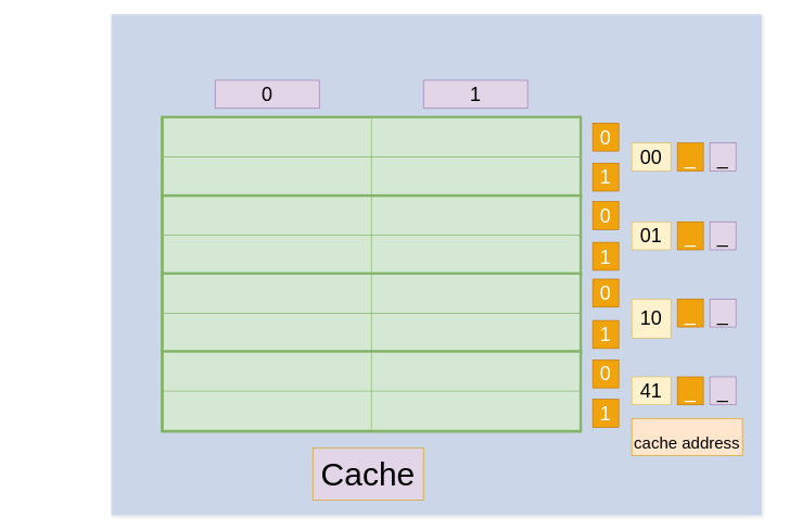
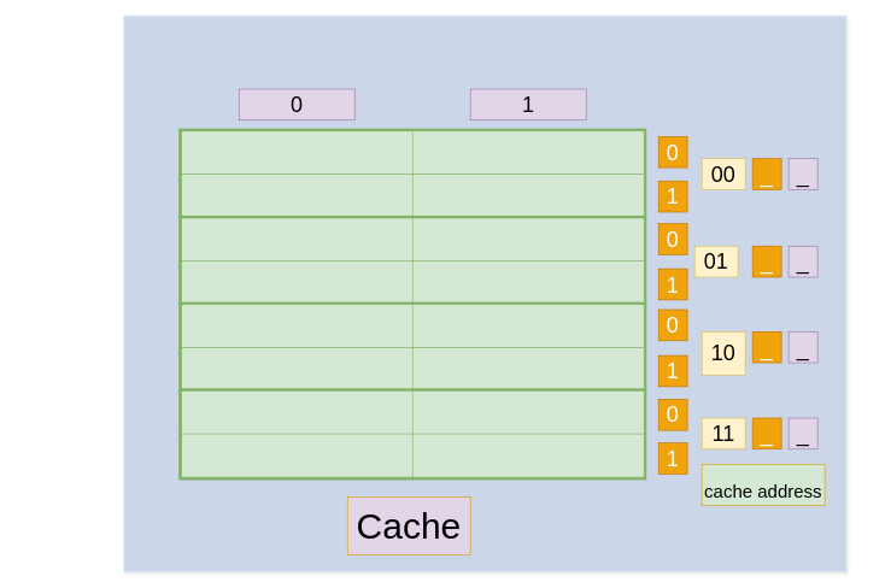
  <mxCell id="0" />
  <mxCell id="1" parent="0" />
  <mxCell id="2" value="" style="group" vertex="1" connectable="0" parent="1"><mxGeometry x="20" y="20.5" width="1190" height="770" as="geometry" /></mxCell>
  <mxCell id="3" value="" style="rounded=0;whiteSpace=wrap;html=1;glass=0;fillColor=#7EA6E0;strokeColor=#FFFFFF;shadow=1;comic=0;opacity=30;" vertex="1" parent="2"><mxGeometry x="150" width="1000" height="770" as="geometry" /></mxCell>
  <mxCell id="4" value="" style="group" vertex="1" connectable="0" parent="2"><mxGeometry x="230" y="160" width="640" height="479.5" as="geometry" /></mxCell>
  <mxCell id="5" value="" style="group" vertex="1" connectable="0" parent="4"><mxGeometry width="640" height="479.5" as="geometry" /></mxCell>
  <mxCell id="6" value="" style="group;fillColor=#d5e8d4;strokeColor=#82b366;strokeWidth=7;" vertex="1" connectable="0" parent="5"><mxGeometry width="640" height="119.5" as="geometry" /></mxCell>
  <mxCell id="7" value="" style="rounded=0;whiteSpace=wrap;html=1;fontSize=30;fillColor=#d5e8d4;strokeColor=#82b366;" vertex="1" parent="6"><mxGeometry y="0.5" width="640" height="119" as="geometry" /></mxCell>
  <mxCell id="8" value="" style="rounded=0;whiteSpace=wrap;html=1;fontSize=30;fillColor=#d5e8d4;strokeColor=#82b366;" vertex="1" parent="6"><mxGeometry width="640" height="60" as="geometry" /></mxCell>
  <mxCell id="9" value="" style="rounded=0;whiteSpace=wrap;html=1;fontSize=30;fillColor=#d5e8d4;strokeColor=#82b366;" vertex="1" parent="6"><mxGeometry y="59.5" width="640" height="60" as="geometry" /></mxCell>
  <mxCell id="10" value="" style="group;fillColor=#d5e8d4;strokeColor=#82b366;strokeWidth=7;" vertex="1" connectable="0" parent="5"><mxGeometry y="120.5" width="640" height="119.5" as="geometry" /></mxCell>
  <mxCell id="11" value="" style="rounded=0;whiteSpace=wrap;html=1;fontSize=30;fillColor=#d5e8d4;strokeColor=#82b366;" vertex="1" parent="10"><mxGeometry y="0.5" width="640" height="119" as="geometry" /></mxCell>
  <mxCell id="12" value="" style="rounded=0;whiteSpace=wrap;html=1;fontSize=30;fillColor=#d5e8d4;strokeColor=#82b366;" vertex="1" parent="10"><mxGeometry width="640" height="60" as="geometry" /></mxCell>
  <mxCell id="13" value="" style="rounded=0;whiteSpace=wrap;html=1;fontSize=30;fillColor=#d5e8d4;strokeColor=#82b366;" vertex="1" parent="10"><mxGeometry y="59.5" width="640" height="60" as="geometry" /></mxCell>
  <mxCell id="14" value="" style="group;fillColor=#d5e8d4;strokeColor=#82b366;strokeWidth=7;" vertex="1" connectable="0" parent="5"><mxGeometry y="240" width="640" height="119.5" as="geometry" /></mxCell>
  <mxCell id="15" value="" style="rounded=0;whiteSpace=wrap;html=1;fontSize=30;fillColor=#d5e8d4;strokeColor=#82b366;" vertex="1" parent="14"><mxGeometry y="0.5" width="640" height="119" as="geometry" /></mxCell>
  <mxCell id="16" value="" style="rounded=0;whiteSpace=wrap;html=1;fontSize=30;fillColor=#d5e8d4;strokeColor=#82b366;" vertex="1" parent="14"><mxGeometry width="640" height="60" as="geometry" /></mxCell>
  <mxCell id="17" value="" style="rounded=0;whiteSpace=wrap;html=1;fontSize=30;fillColor=#d5e8d4;strokeColor=#82b366;" vertex="1" parent="14"><mxGeometry y="59.5" width="640" height="60" as="geometry" /></mxCell>
  <mxCell id="18" value="" style="group;fillColor=#d5e8d4;strokeColor=#82b366;strokeWidth=7;" vertex="1" connectable="0" parent="5"><mxGeometry y="359.5" width="640" height="120" as="geometry" /></mxCell>
  <mxCell id="19" value="" style="rounded=0;whiteSpace=wrap;html=1;fontSize=30;fillColor=#d5e8d4;strokeColor=#82b366;" vertex="1" parent="18"><mxGeometry y="0.5" width="640" height="119" as="geometry" /></mxCell>
  <mxCell id="20" value="" style="rounded=0;whiteSpace=wrap;html=1;fontSize=30;fillColor=#d5e8d4;strokeColor=#82b366;" vertex="1" parent="18"><mxGeometry width="640" height="60" as="geometry" /></mxCell>
  <mxCell id="21" value="" style="rounded=0;whiteSpace=wrap;html=1;fontSize=30;fillColor=#d5e8d4;strokeColor=#82b366;" vertex="1" parent="18"><mxGeometry y="59.5" width="640" height="60" as="geometry" /></mxCell>
  <mxCell id="22" value="" style="rounded=0;whiteSpace=wrap;html=1;strokeColor=#82b366;strokeWidth=1;fontSize=30;fillColor=#d5e8d4;fillOpacity=0;" vertex="1" parent="18"><mxGeometry y="-360" width="320" height="480" as="geometry" /></mxCell>
  <mxCell id="23" value="" style="group" vertex="1" connectable="0" parent="2"><mxGeometry x="900" y="168.667" width="240" height="43" as="geometry" /></mxCell>
  <mxCell id="24" value="" style="group" vertex="1" connectable="0" parent="23"><mxGeometry x="40" y="30.5" width="190" height="43" as="geometry" /></mxCell>
  <mxCell id="25" value="_" style="text;html=1;strokeColor=#9673a6;fillColor=#e1d5e7;align=center;verticalAlign=middle;whiteSpace=wrap;rounded=0;fontSize=30;" vertex="1" parent="24"><mxGeometry x="130" y="-1" width="40" height="43" as="geometry" /></mxCell>
  <mxCell id="26" value="0" style="text;html=1;strokeColor=#BD7000;fillColor=#f0a30a;align=center;verticalAlign=middle;whiteSpace=wrap;rounded=0;fontSize=30;fontColor=#ffffff;" vertex="1" parent="23"><mxGeometry x="-10" y="-1" width="40" height="43" as="geometry" /></mxCell>
  <mxCell id="27" value="" style="group" vertex="1" connectable="0" parent="2"><mxGeometry x="950" y="198.167" width="240" height="44" as="geometry" /></mxCell>
  <mxCell id="28" value="_" style="text;html=1;strokeColor=#BD7000;fillColor=#f0a30a;align=center;verticalAlign=middle;whiteSpace=wrap;rounded=0;fontSize=30;fontColor=#ffffff;" vertex="1" parent="27"><mxGeometry x="70" width="40" height="43" as="geometry" /></mxCell>
  <mxCell id="29" value="00" style="text;html=1;strokeColor=#d6b656;fillColor=#fff2cc;align=center;verticalAlign=middle;whiteSpace=wrap;rounded=0;fontSize=30;" vertex="1" parent="27"><mxGeometry width="60" height="43" as="geometry" /></mxCell>
  <mxCell id="30" value="1" style="text;html=1;strokeColor=#BD7000;fillColor=#f0a30a;align=center;verticalAlign=middle;whiteSpace=wrap;rounded=0;fontSize=30;fontColor=#ffffff;" vertex="1" parent="2"><mxGeometry x="890" y="229.167" width="40" height="43" as="geometry" /></mxCell>
  <mxCell id="31" value="0" style="text;html=1;strokeColor=#BD7000;fillColor=#f0a30a;align=center;verticalAlign=middle;whiteSpace=wrap;rounded=0;fontSize=30;fontColor=#ffffff;" vertex="1" parent="2"><mxGeometry x="890" y="288.167" width="40" height="43" as="geometry" /></mxCell>
  <mxCell id="32" value="1" style="text;html=1;strokeColor=#BD7000;fillColor=#f0a30a;align=center;verticalAlign=middle;whiteSpace=wrap;rounded=0;fontSize=30;fontColor=#ffffff;" vertex="1" parent="2"><mxGeometry x="890" y="350.667" width="40" height="43" as="geometry" /></mxCell>
  <mxCell id="33" value="0" style="text;html=1;strokeColor=#BD7000;fillColor=#f0a30a;align=center;verticalAlign=middle;whiteSpace=wrap;rounded=0;fontSize=30;fontColor=#ffffff;" vertex="1" parent="2"><mxGeometry x="890" y="407.167" width="40" height="43" as="geometry" /></mxCell>
  <mxCell id="34" value="1" style="text;html=1;strokeColor=#BD7000;fillColor=#f0a30a;align=center;verticalAlign=middle;whiteSpace=wrap;rounded=0;fontSize=30;fontColor=#ffffff;" vertex="1" parent="2"><mxGeometry x="890" y="470.667" width="40" height="43" as="geometry" /></mxCell>
  <mxCell id="35" value="0" style="text;html=1;strokeColor=#BD7000;fillColor=#f0a30a;align=center;verticalAlign=middle;whiteSpace=wrap;rounded=0;fontSize=30;fontColor=#ffffff;" vertex="1" parent="2"><mxGeometry x="890" y="531.167" width="40" height="43" as="geometry" /></mxCell>
  <mxCell id="36" value="1" style="text;html=1;strokeColor=#BD7000;fillColor=#f0a30a;align=center;verticalAlign=middle;whiteSpace=wrap;rounded=0;fontSize=30;fontColor=#ffffff;" vertex="1" parent="2"><mxGeometry x="890" y="591.667" width="40" height="43" as="geometry" /></mxCell>
  <mxCell id="37" value="0" style="text;html=1;strokeColor=#9673a6;fillColor=#e1d5e7;align=center;verticalAlign=middle;whiteSpace=wrap;rounded=0;fontSize=30;" vertex="1" parent="2"><mxGeometry x="310" y="102" width="160" height="43" as="geometry" /></mxCell>
  <mxCell id="38" value="1" style="text;html=1;strokeColor=#9673a6;fillColor=#e1d5e7;align=center;verticalAlign=middle;whiteSpace=wrap;rounded=0;fontSize=30;" vertex="1" parent="2"><mxGeometry x="630" y="102" width="160" height="43" as="geometry" /></mxCell>
  <mxCell id="39" value="_" style="text;html=1;strokeColor=#9673a6;fillColor=#e1d5e7;align=center;verticalAlign=middle;whiteSpace=wrap;rounded=0;fontSize=30;" vertex="1" parent="2"><mxGeometry x="1070" y="319.167" width="40" height="43" as="geometry" /></mxCell>
  <mxCell id="40" value="_" style="text;html=1;strokeColor=#BD7000;fillColor=#f0a30a;align=center;verticalAlign=middle;whiteSpace=wrap;rounded=0;fontSize=30;fontColor=#ffffff;" vertex="1" parent="2"><mxGeometry x="1020" y="319.167" width="40" height="43" as="geometry" /></mxCell>
- <mxCell id="41" value="01" style="text;html=1;strokeColor=#d6b656;fillColor=#fff2cc;align=center;verticalAlign=middle;whiteSpace=wrap;rounded=0;fontSize=30;" vertex="1" parent="2"><mxGeometry x="950" y="319.167" width="60" height="43" as="geometry" /></mxCell>
+ <mxCell id="41" value="01" style="text;html=1;strokeColor=#d6b656;fillColor=#fff2cc;align=center;verticalAlign=middle;whiteSpace=wrap;rounded=0;fontSize=30;" vertex="1" parent="2"><mxGeometry x="940" y="319.167" width="60" height="43" as="geometry" /></mxCell>
  <mxCell id="42" value="_" style="text;html=1;strokeColor=#9673a6;fillColor=#e1d5e7;align=center;verticalAlign=middle;whiteSpace=wrap;rounded=0;fontSize=30;" vertex="1" parent="2"><mxGeometry x="1070" y="437.667" width="40" height="43" as="geometry" /></mxCell>
  <mxCell id="43" value="_" style="text;html=1;strokeColor=#BD7000;fillColor=#f0a30a;align=center;verticalAlign=middle;whiteSpace=wrap;rounded=0;fontSize=30;fontColor=#ffffff;" vertex="1" parent="2"><mxGeometry x="1020" y="437.667" width="40" height="43" as="geometry" /></mxCell>
  <mxCell id="44" value="10" style="text;html=1;strokeColor=#d6b656;fillColor=#fff2cc;align=center;verticalAlign=middle;whiteSpace=wrap;rounded=0;fontSize=30;" vertex="1" parent="2"><mxGeometry x="950" y="437.667" width="60" height="60" as="geometry" /></mxCell>
  <mxCell id="45" value="_" style="text;html=1;strokeColor=#9673a6;fillColor=#e1d5e7;align=center;verticalAlign=middle;whiteSpace=wrap;rounded=0;fontSize=30;" vertex="1" parent="2"><mxGeometry x="1070" y="557.167" width="40" height="43" as="geometry" /></mxCell>
  <mxCell id="46" value="_" style="text;html=1;strokeColor=#BD7000;fillColor=#f0a30a;align=center;verticalAlign=middle;whiteSpace=wrap;rounded=0;fontSize=30;fontColor=#ffffff;" vertex="1" parent="2"><mxGeometry x="1020" y="557.167" width="40" height="43" as="geometry" /></mxCell>
- <mxCell id="47" value="41" style="text;html=1;strokeColor=#d6b656;fillColor=#fff2cc;align=center;verticalAlign=middle;whiteSpace=wrap;rounded=0;fontSize=30;" vertex="1" parent="2"><mxGeometry x="950" y="557.167" width="60" height="43" as="geometry" /></mxCell>
+ <mxCell id="47" value="11" style="text;html=1;strokeColor=#d6b656;fillColor=#fff2cc;align=center;verticalAlign=middle;whiteSpace=wrap;rounded=0;fontSize=30;" vertex="1" parent="2"><mxGeometry x="950" y="557.167" width="60" height="43" as="geometry" /></mxCell>
  <mxCell id="48" value="Cache" style="rounded=0;whiteSpace=wrap;html=1;fontSize=50;fillColor=#e1d5e7;strokeColor=#d79b00;" vertex="1" parent="2"><mxGeometry x="460" y="666.5" width="170" height="80" as="geometry" /></mxCell>
- <mxCell id="49" value="&lt;font style=&quot;font-size: 25px&quot;&gt;cache address&lt;/font&gt;" style="rounded=0;whiteSpace=wrap;html=1;fontSize=50;fillColor=#ffe6cc;strokeColor=#d79b00;" vertex="1" parent="2"><mxGeometry x="950" y="621" width="170" height="57" as="geometry" /></mxCell>
+ <mxCell id="49" value="&lt;font style=&quot;font-size: 25px&quot;&gt;cache address&lt;/font&gt;" style="rounded=0;whiteSpace=wrap;html=1;fontSize=50;fillColor=#d5e8d4;strokeColor=#d79b00;" vertex="1" parent="2"><mxGeometry x="950" y="621" width="170" height="57" as="geometry" /></mxCell>
